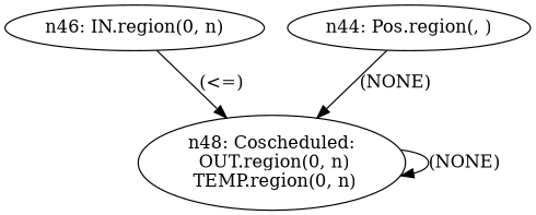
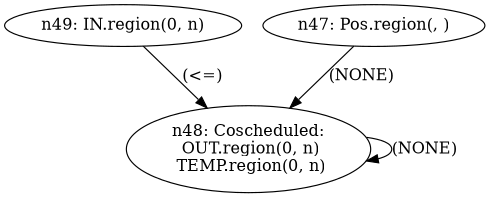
  digraph {
    fontname="DejaVu Serif"
    node [fontname="DejaVu Serif"]
    edge [fontname="DejaVu Serif"]
-   n1 [label="n46: IN.region(0, n)"]
+   n1 [label="n49: IN.region(0, n)"]
    n2 [label="n48: Coscheduled:\n OUT.region(0, n)\n TEMP.region(0, n)"]
-   n3 [label="n44: Pos.region(, )"]
+   n3 [label="n47: Pos.region(, )"]
    n1 -> n2 [label="(<=)"]
    n2 -> n2 [label="(NONE)"]
    n3 -> n2 [label="(NONE)"]
  }
